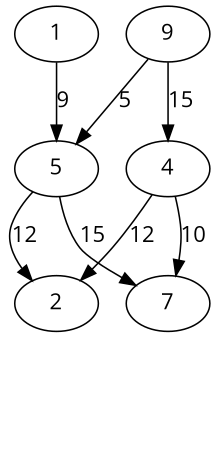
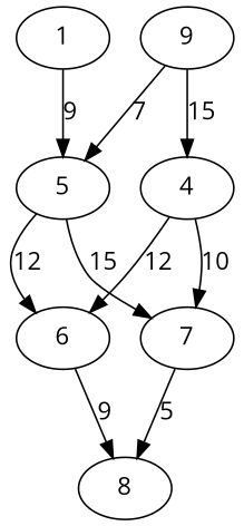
  digraph {
    fontname="Open Sans"
    node [fontname="Open Sans"]
    edge [fontname="Open Sans"]
    1
    5
    n3 [label=9]
    4
-   6 [label=2]
+   6
    7
+   8
    1 -> 5 [label="9 "]
    5 -> 6 [label="12 "]
    5 -> 7 [label="15 "]
-   n3 -> 5 [label="5 "]
+   n3 -> 5 [label="7 "]
    n3 -> 4 [label="15 "]
    4 -> 6 [label="12 "]
    4 -> 7 [label="10 "]
+   6 -> 8 [label="9 "]
+   7 -> 8 [label="5 "]
  }
